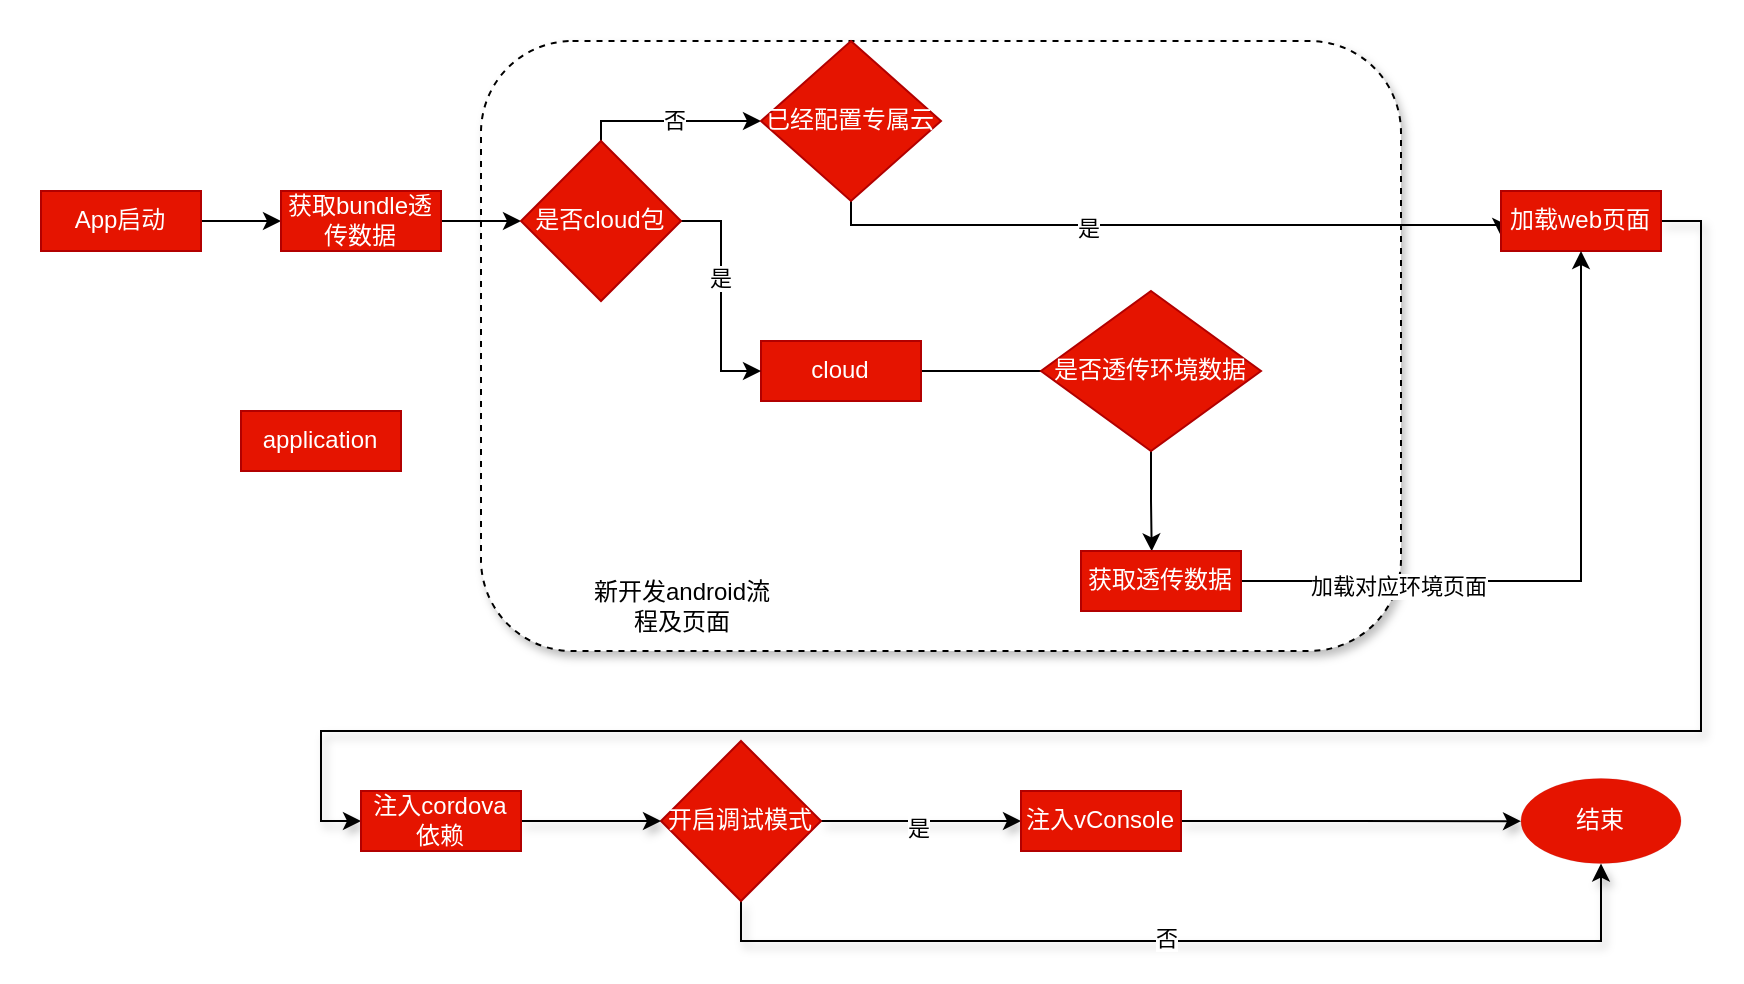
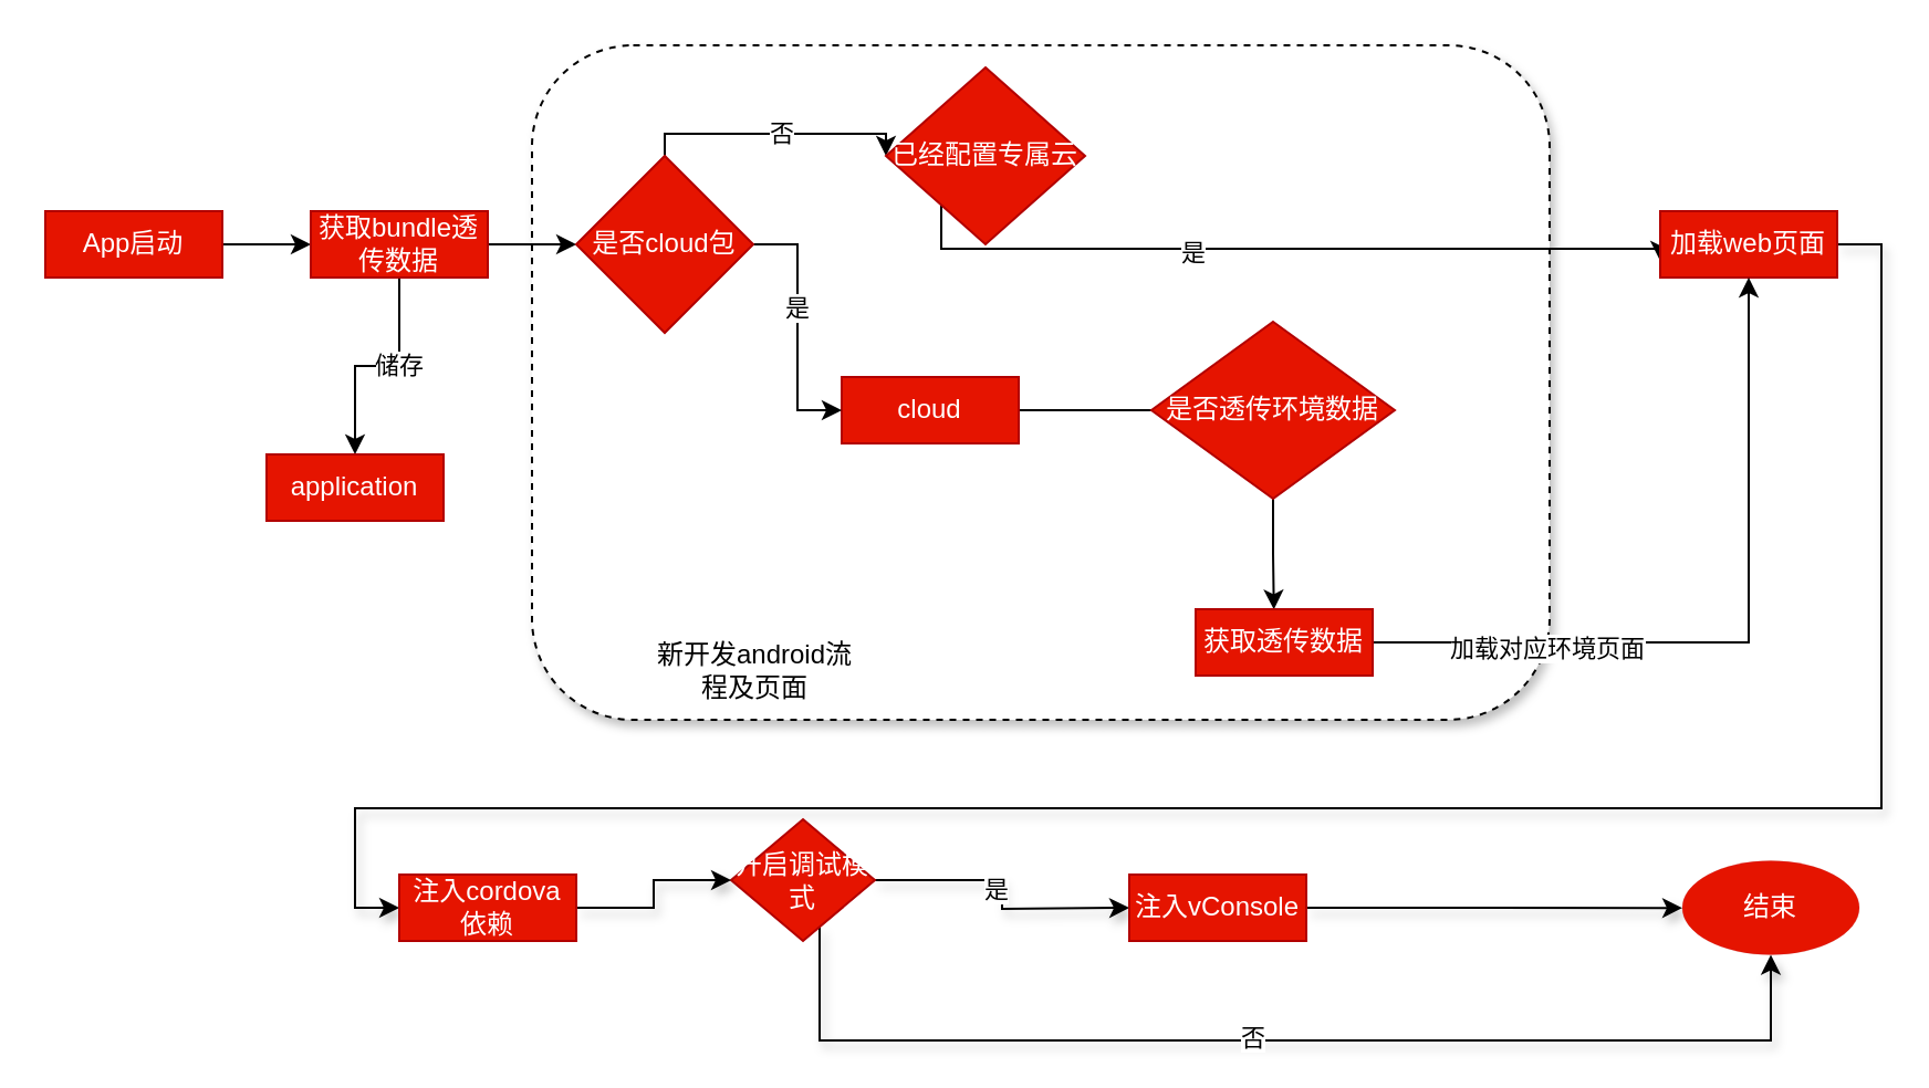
  <mxCell id="0" />
  <mxCell id="1" parent="0" />
  <mxCell id="2" value="" style="rounded=1;whiteSpace=wrap;html=1;shadow=1;dashed=1;" vertex="1" parent="1"><mxGeometry x="240" y="20" width="460" height="305" as="geometry" /></mxCell>
  <mxCell id="3" style="edgeStyle=orthogonalEdgeStyle;rounded=0;orthogonalLoop=1;jettySize=auto;html=1;entryX=0;entryY=0.5;entryDx=0;entryDy=0;" edge="1" parent="1" source="4" target="8"><mxGeometry relative="1" as="geometry" /></mxCell>
  <mxCell id="4" value="App启动" style="rounded=0;whiteSpace=wrap;html=1;fillColor=#e51400;strokeColor=#B20000;fontColor=#ffffff;" vertex="1" parent="1"><mxGeometry x="20" y="95" width="80" height="30" as="geometry" /></mxCell>
+ <mxCell id="5" style="edgeStyle=orthogonalEdgeStyle;rounded=0;orthogonalLoop=1;jettySize=auto;html=1;" edge="1" parent="1" source="8" target="9"><mxGeometry relative="1" as="geometry" /></mxCell>
+ <mxCell id="6" value="储存" style="edgeLabel;html=1;align=center;verticalAlign=middle;resizable=0;points=[];" vertex="1" connectable="0" parent="5"><mxGeometry x="-0.161" y="-1" relative="1" as="geometry"><mxPoint x="1" as="offset" /></mxGeometry></mxCell>
  <mxCell id="7" style="edgeStyle=orthogonalEdgeStyle;rounded=0;orthogonalLoop=1;jettySize=auto;html=1;entryX=0;entryY=0.5;entryDx=0;entryDy=0;" edge="1" parent="1" source="8" target="16"><mxGeometry relative="1" as="geometry" /></mxCell>
  <mxCell id="8" value="获取bundle透传数据" style="rounded=0;whiteSpace=wrap;html=1;fillColor=#e51400;strokeColor=#B20000;fontColor=#ffffff;" vertex="1" parent="1"><mxGeometry x="140" y="95" width="80" height="30" as="geometry" /></mxCell>
  <mxCell id="9" value="application" style="rounded=0;whiteSpace=wrap;html=1;fillColor=#e51400;strokeColor=#B20000;fontColor=#ffffff;" vertex="1" parent="1"><mxGeometry x="120" y="205" width="80" height="30" as="geometry" /></mxCell>
  <mxCell id="10" style="edgeStyle=orthogonalEdgeStyle;rounded=0;orthogonalLoop=1;jettySize=auto;html=1;entryX=0;entryY=0.5;entryDx=0;entryDy=0;endArrow=none;" edge="1" parent="1" source="11" target="23"><mxGeometry relative="1" as="geometry" /></mxCell>
  <mxCell id="11" value="cloud" style="rounded=0;whiteSpace=wrap;html=1;fillColor=#e51400;strokeColor=#B20000;fontColor=#ffffff;" vertex="1" parent="1"><mxGeometry x="380" y="170" width="80" height="30" as="geometry" /></mxCell>
  <mxCell id="12" style="edgeStyle=orthogonalEdgeStyle;rounded=0;orthogonalLoop=1;jettySize=auto;html=1;entryX=0;entryY=0.5;entryDx=0;entryDy=0;" edge="1" parent="1" source="16" target="11"><mxGeometry relative="1" as="geometry" /></mxCell>
  <mxCell id="13" value="是" style="edgeLabel;html=1;align=center;verticalAlign=middle;resizable=0;points=[];" vertex="1" connectable="0" parent="12"><mxGeometry x="-0.172" y="-1" relative="1" as="geometry"><mxPoint as="offset" /></mxGeometry></mxCell>
  <mxCell id="14" style="edgeStyle=orthogonalEdgeStyle;rounded=0;orthogonalLoop=1;jettySize=auto;html=1;entryX=0;entryY=0.5;entryDx=0;entryDy=0;" edge="1" parent="1" source="16" target="19"><mxGeometry relative="1" as="geometry"><Array as="points"><mxPoint x="300" y="60" /></Array></mxGeometry></mxCell>
  <mxCell id="15" value="否" style="edgeLabel;html=1;align=center;verticalAlign=middle;resizable=0;points=[];" vertex="1" connectable="0" parent="14"><mxGeometry x="0.026" y="1" relative="1" as="geometry"><mxPoint as="offset" /></mxGeometry></mxCell>
  <mxCell id="16" value="是否cloud包" style="rhombus;whiteSpace=wrap;html=1;fillColor=#e51400;strokeColor=#B20000;fontColor=#ffffff;" vertex="1" parent="1"><mxGeometry x="260" y="70" width="80" height="80" as="geometry" /></mxCell>
  <mxCell id="17" style="edgeStyle=orthogonalEdgeStyle;rounded=0;orthogonalLoop=1;jettySize=auto;html=1;entryX=0;entryY=0.75;entryDx=0;entryDy=0;" edge="1" parent="1" source="19" target="21"><mxGeometry relative="1" as="geometry"><Array as="points"><mxPoint x="425" y="112" /><mxPoint x="750" y="112" /></Array></mxGeometry></mxCell>
  <mxCell id="18" value="是" style="edgeLabel;html=1;align=center;verticalAlign=middle;resizable=0;points=[];" vertex="1" connectable="0" parent="17"><mxGeometry x="-0.239" y="-1" relative="1" as="geometry"><mxPoint as="offset" /></mxGeometry></mxCell>
- <mxCell id="19" value="已经配置专属云" style="rhombus;whiteSpace=wrap;html=1;fillColor=#e51400;strokeColor=#B20000;fontColor=#ffffff;" vertex="1" parent="1"><mxGeometry x="380" y="20" width="90" height="80" as="geometry" /></mxCell>
+ <mxCell id="19" value="已经配置专属云" style="rhombus;whiteSpace=wrap;html=1;fillColor=#e51400;strokeColor=#B20000;fontColor=#ffffff;" vertex="1" parent="1"><mxGeometry x="400" y="30" width="90" height="80" as="geometry" /></mxCell>
  <mxCell id="20" style="edgeStyle=orthogonalEdgeStyle;rounded=0;orthogonalLoop=1;jettySize=auto;html=1;entryX=0;entryY=0.5;entryDx=0;entryDy=0;shadow=1;" edge="1" parent="1" source="21" target="36"><mxGeometry relative="1" as="geometry"><Array as="points"><mxPoint x="850" y="110" /><mxPoint x="850" y="365" /><mxPoint x="160" y="365" /><mxPoint x="160" y="410" /></Array></mxGeometry></mxCell>
  <mxCell id="21" value="加载web页面" style="rounded=0;whiteSpace=wrap;html=1;fillColor=#e51400;strokeColor=#B20000;fontColor=#ffffff;" vertex="1" parent="1"><mxGeometry x="750" y="95" width="80" height="30" as="geometry" /></mxCell>
  <mxCell id="22" style="edgeStyle=orthogonalEdgeStyle;rounded=0;orthogonalLoop=1;jettySize=auto;html=1;entryX=0.442;entryY=0.006;entryDx=0;entryDy=0;entryPerimeter=0;" edge="1" parent="1" source="23" target="26"><mxGeometry relative="1" as="geometry" /></mxCell>
  <mxCell id="23" value="是否透传环境数据" style="rhombus;whiteSpace=wrap;html=1;fillColor=#e51400;strokeColor=#B20000;fontColor=#ffffff;" vertex="1" parent="1"><mxGeometry x="520" y="145" width="110" height="80" as="geometry" /></mxCell>
  <mxCell id="24" style="edgeStyle=orthogonalEdgeStyle;rounded=0;orthogonalLoop=1;jettySize=auto;html=1;entryX=0.5;entryY=1;entryDx=0;entryDy=0;" edge="1" parent="1" source="26" target="21"><mxGeometry relative="1" as="geometry" /></mxCell>
  <mxCell id="25" value="加载对应环境页面" style="edgeLabel;html=1;align=center;verticalAlign=middle;resizable=0;points=[];" vertex="1" connectable="0" parent="24"><mxGeometry x="-0.535" y="-2" relative="1" as="geometry"><mxPoint as="offset" /></mxGeometry></mxCell>
  <mxCell id="26" value="获取透传数据" style="rounded=0;whiteSpace=wrap;html=1;fillColor=#e51400;strokeColor=#B20000;fontColor=#ffffff;" vertex="1" parent="1"><mxGeometry x="540" y="275" width="80" height="30" as="geometry" /></mxCell>
  <mxCell id="27" value="新开发android流程及页面" style="rounded=0;whiteSpace=wrap;html=1;shadow=0;dashed=1;strokeWidth=0;fillColor=none;strokeColor=none;" vertex="1" parent="1"><mxGeometry x="290" y="285" width="102" height="35" as="geometry" /></mxCell>
  <mxCell id="28" style="edgeStyle=orthogonalEdgeStyle;rounded=0;orthogonalLoop=1;jettySize=auto;html=1;shadow=1;" edge="1" parent="1" source="32"><mxGeometry relative="1" as="geometry"><mxPoint x="510" y="410" as="targetPoint" /></mxGeometry></mxCell>
  <mxCell id="29" value="是" style="edgeLabel;html=1;align=center;verticalAlign=middle;resizable=0;points=[];" vertex="1" connectable="0" parent="28"><mxGeometry x="-0.043" y="-3" relative="1" as="geometry"><mxPoint as="offset" /></mxGeometry></mxCell>
  <mxCell id="30" style="edgeStyle=orthogonalEdgeStyle;rounded=0;orthogonalLoop=1;jettySize=auto;html=1;entryX=0.5;entryY=1;entryDx=0;entryDy=0;shadow=1;" edge="1" parent="1" source="32" target="37"><mxGeometry relative="1" as="geometry"><Array as="points"><mxPoint x="370" y="470" /><mxPoint x="800" y="470" /></Array></mxGeometry></mxCell>
  <mxCell id="31" value="否" style="edgeLabel;html=1;align=center;verticalAlign=middle;resizable=0;points=[];" vertex="1" connectable="0" parent="30"><mxGeometry x="-0.051" y="2" relative="1" as="geometry"><mxPoint as="offset" /></mxGeometry></mxCell>
- <mxCell id="32" value="开启调试模式" style="rhombus;whiteSpace=wrap;html=1;fillColor=#e51400;strokeColor=#B20000;fontColor=#ffffff;" vertex="1" parent="1"><mxGeometry x="330" y="370" width="80" height="80" as="geometry" /></mxCell>
+ <mxCell id="32" value="开启调试模式" style="rhombus;whiteSpace=wrap;html=1;fillColor=#e51400;strokeColor=#B20000;fontColor=#ffffff;" vertex="1" parent="1"><mxGeometry x="330" y="370" width="65" height="55" as="geometry" /></mxCell>
  <mxCell id="33" style="edgeStyle=orthogonalEdgeStyle;rounded=0;orthogonalLoop=1;jettySize=auto;html=1;shadow=1;" edge="1" parent="1" source="34" target="37"><mxGeometry relative="1" as="geometry" /></mxCell>
  <mxCell id="34" value="注入vConsole" style="rounded=0;whiteSpace=wrap;html=1;fillColor=#e51400;strokeColor=#B20000;fontColor=#ffffff;" vertex="1" parent="1"><mxGeometry x="510" y="395" width="80" height="30" as="geometry" /></mxCell>
  <mxCell id="35" style="edgeStyle=orthogonalEdgeStyle;rounded=0;orthogonalLoop=1;jettySize=auto;html=1;shadow=1;" edge="1" parent="1" source="36" target="32"><mxGeometry relative="1" as="geometry" /></mxCell>
  <mxCell id="36" value="注入cordova依赖" style="rounded=0;whiteSpace=wrap;html=1;fillColor=#e51400;strokeColor=#B20000;fontColor=#ffffff;" vertex="1" parent="1"><mxGeometry x="180" y="395" width="80" height="30" as="geometry" /></mxCell>
  <mxCell id="37" value="结束" style="ellipse;whiteSpace=wrap;html=1;rounded=1;shadow=0;dashed=1;strokeWidth=0;fillColor=#e51400;strokeColor=#B20000;fontColor=#ffffff;" vertex="1" parent="1"><mxGeometry x="760" y="388.75" width="80" height="42.5" as="geometry" /></mxCell>
